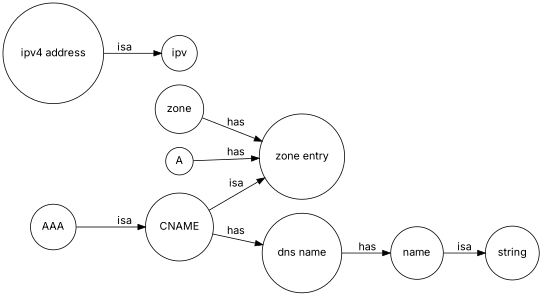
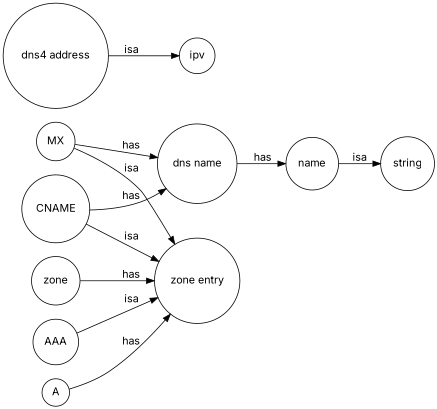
  digraph {
    fontname=Inter
    rankdir=LR
    node [fontname=Inter shape=circle]
    edge [fontname=Inter]
    name
    string
    n3 [label=ipv]
-   "ipv4 address"
+   "ipv4 address" [label="dns4 address"]
    "dns name"
    zone
    "zone entry"
    AAA
    A
+   MX
    CNAME
    name -> string [label=isa]
    "ipv4 address" -> n3 [label=isa]
    "dns name" -> name [label=has]
    zone -> "zone entry" [label=has]
-   AAA -> CNAME [label=isa]
+   AAA -> "zone entry" [label=isa]
    A -> "zone entry" [label=has]
+   MX -> "dns name" [label=has]
+   MX -> "zone entry" [label=isa]
    CNAME -> "dns name" [label=has]
    CNAME -> "zone entry" [label=isa]
  }
